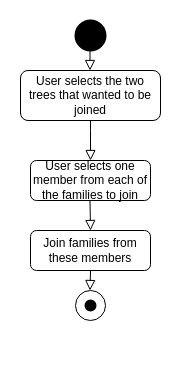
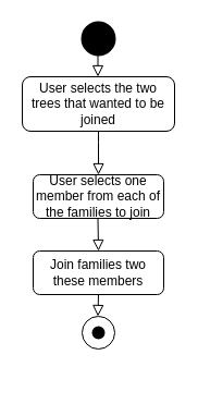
  <mxCell id="0" />
  <mxCell id="1" parent="0" />
  <mxCell id="2" value="" style="rounded=0;html=1;jettySize=auto;orthogonalLoop=1;fontSize=11;endArrow=block;endFill=0;endSize=8;strokeWidth=1;shadow=0;labelBackgroundColor=none;edgeStyle=orthogonalEdgeStyle;" edge="1" parent="1" source="3"><mxGeometry relative="1" as="geometry"><mxPoint x="90" y="160" as="targetPoint" /><Array as="points"><mxPoint x="90" y="130" /><mxPoint x="90" y="130" /></Array></mxGeometry></mxCell>
  <mxCell id="3" value="User selects the two trees that wanted to be joined" style="rounded=1;whiteSpace=wrap;html=1;fontSize=12;glass=0;strokeWidth=1;shadow=0;" vertex="1" parent="1"><mxGeometry x="20" y="70" width="140" height="50" as="geometry" /></mxCell>
  <mxCell id="4" value="User selects one member from each of the families to join" style="rounded=1;whiteSpace=wrap;html=1;fontSize=12;glass=0;strokeWidth=1;shadow=0;" vertex="1" parent="1"><mxGeometry x="30" y="160" width="120" height="40" as="geometry" /></mxCell>
  <mxCell id="5" value="" style="rounded=0;html=1;jettySize=auto;orthogonalLoop=1;fontSize=11;endArrow=block;endFill=0;endSize=8;strokeWidth=1;shadow=0;labelBackgroundColor=none;edgeStyle=orthogonalEdgeStyle;entryX=0.5;entryY=0;entryDx=0;entryDy=0;" edge="1" parent="1"><mxGeometry relative="1" as="geometry"><mxPoint x="89.5" y="200" as="sourcePoint" /><mxPoint x="90" y="230" as="targetPoint" /></mxGeometry></mxCell>
  <mxCell id="6" style="edgeStyle=orthogonalEdgeStyle;rounded=0;orthogonalLoop=1;jettySize=auto;html=1;entryX=0.5;entryY=1;entryDx=0;entryDy=0;" edge="1" parent="1"><mxGeometry relative="1" as="geometry"><mxPoint x="90" y="360" as="sourcePoint" /><mxPoint x="90" y="360" as="targetPoint" /></mxGeometry></mxCell>
  <mxCell id="7" value="" style="strokeWidth=2;html=1;shape=mxgraph.flowchart.start_2;whiteSpace=wrap;fillColor=#000000;" vertex="1" parent="1"><mxGeometry x="75" y="20" width="30" height="30" as="geometry" /></mxCell>
  <mxCell id="8" value="" style="rounded=0;html=1;jettySize=auto;orthogonalLoop=1;fontSize=11;endArrow=block;endFill=0;endSize=8;strokeWidth=1;shadow=0;labelBackgroundColor=none;edgeStyle=orthogonalEdgeStyle;" edge="1" parent="1"><mxGeometry relative="1" as="geometry"><mxPoint x="89.5" y="40" as="sourcePoint" /><mxPoint x="89.5" y="70" as="targetPoint" /><Array as="points"><mxPoint x="89.5" y="60" /><mxPoint x="89.5" y="60" /></Array></mxGeometry></mxCell>
  <mxCell id="9" value="" style="group" vertex="1" connectable="0" parent="1"><mxGeometry x="75" y="290" width="30" height="30" as="geometry" /></mxCell>
  <mxCell id="10" value="" style="verticalLabelPosition=bottom;verticalAlign=top;html=1;shape=mxgraph.flowchart.on-page_reference;fillColor=#FFFFFF;" vertex="1" parent="9"><mxGeometry width="30" height="30" as="geometry" /></mxCell>
  <mxCell id="11" value="" style="group" vertex="1" connectable="0" parent="9"><mxGeometry x="10" y="10" width="10" height="10" as="geometry" /></mxCell>
  <mxCell id="12" value="" style="strokeWidth=2;html=1;shape=mxgraph.flowchart.start_2;whiteSpace=wrap;fillColor=#000000;" vertex="1" parent="11"><mxGeometry width="10" height="10" as="geometry" /></mxCell>
  <mxCell id="13" style="edgeStyle=orthogonalEdgeStyle;rounded=0;orthogonalLoop=1;jettySize=auto;html=1;exitX=0.5;exitY=1;exitDx=0;exitDy=0;exitPerimeter=0;entryX=0.5;entryY=0;entryDx=0;entryDy=0;entryPerimeter=0;" edge="1" parent="11" source="12" target="12"><mxGeometry relative="1" as="geometry" /></mxCell>
  <mxCell id="14" value="" style="rounded=0;html=1;jettySize=auto;orthogonalLoop=1;fontSize=11;endArrow=block;endFill=0;endSize=8;strokeWidth=1;shadow=0;labelBackgroundColor=none;edgeStyle=orthogonalEdgeStyle;" edge="1" parent="1"><mxGeometry relative="1" as="geometry"><mxPoint x="90" y="270" as="sourcePoint" /><mxPoint x="89.5" y="290" as="targetPoint" /></mxGeometry></mxCell>
- <mxCell id="15" value="Join families from these members" style="rounded=1;whiteSpace=wrap;html=1;fontSize=12;glass=0;strokeWidth=1;shadow=0;" vertex="1" parent="1"><mxGeometry x="30" y="230" width="120" height="40" as="geometry" /></mxCell>
+ <mxCell id="15" value="Join families two these members" style="rounded=1;whiteSpace=wrap;html=1;fontSize=12;glass=0;strokeWidth=1;shadow=0;" vertex="1" parent="1"><mxGeometry x="30" y="230" width="120" height="40" as="geometry" /></mxCell>
